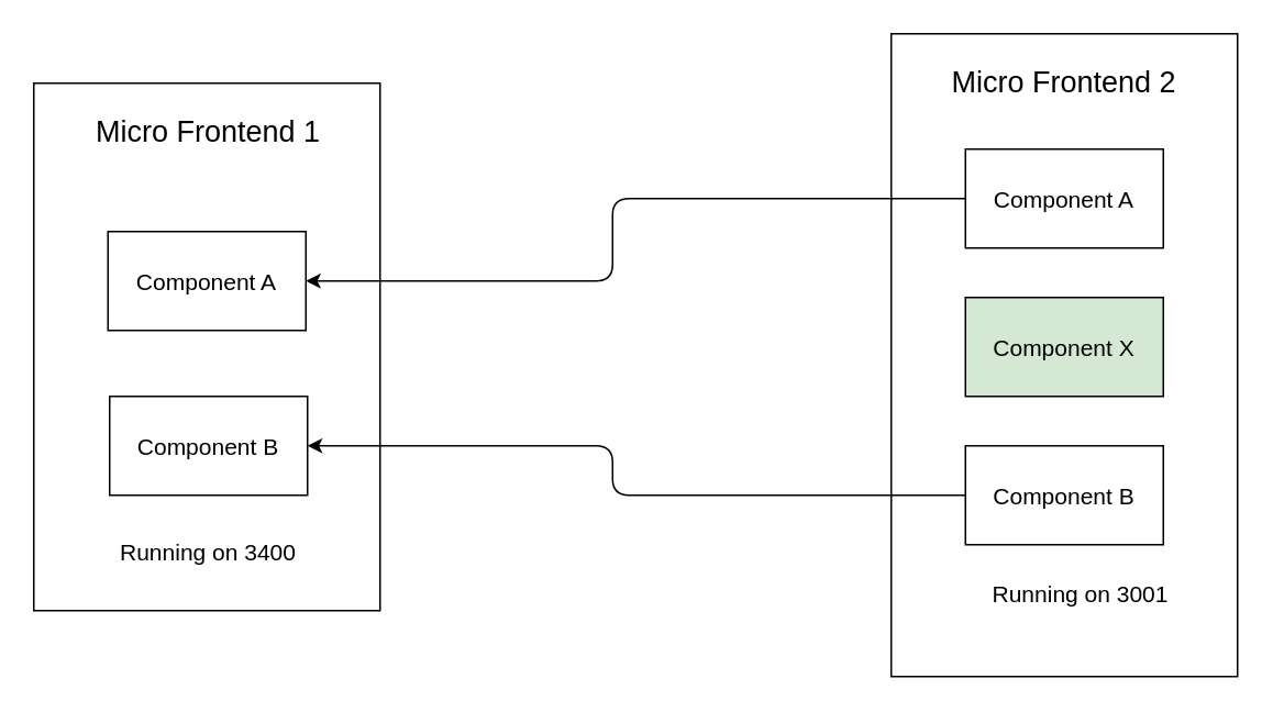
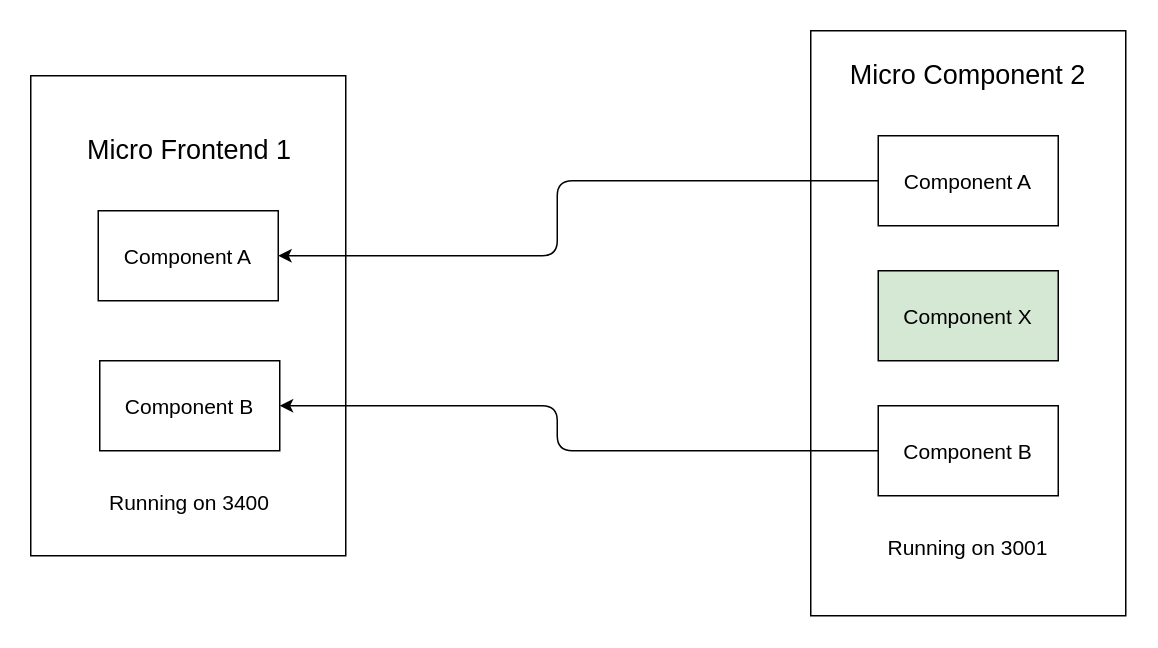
  <mxCell id="0" />
  <mxCell id="1" parent="0" />
  <mxCell id="2" value="" style="rounded=0;whiteSpace=wrap;html=1;" parent="1" vertex="1"><mxGeometry x="20" y="50" width="210" height="320" as="geometry" /></mxCell>
  <mxCell id="3" value="" style="rounded=0;whiteSpace=wrap;html=1;" parent="1" vertex="1"><mxGeometry x="540" y="20" width="210" height="390" as="geometry" /></mxCell>
- <mxCell id="4" value="&lt;font style=&quot;font-size: 18px&quot;&gt;Micro Frontend 2&lt;/font&gt;" style="text;html=1;strokeColor=none;fillColor=none;align=center;verticalAlign=middle;whiteSpace=wrap;rounded=0;" parent="1" vertex="1"><mxGeometry x="560" y="20" width="170" height="60" as="geometry" /></mxCell>
- <mxCell id="5" value="&lt;font style=&quot;font-size: 18px&quot;&gt;Micro Frontend 1&lt;/font&gt;" style="text;html=1;strokeColor=none;fillColor=none;align=center;verticalAlign=middle;whiteSpace=wrap;rounded=0;" parent="1" vertex="1"><mxGeometry x="41" y="50" width="170" height="60" as="geometry" /></mxCell>
+ <mxCell id="4" value="&lt;font style=&quot;font-size: 18px&quot;&gt;Micro Component 2&lt;/font&gt;" style="text;html=1;strokeColor=none;fillColor=none;align=center;verticalAlign=middle;whiteSpace=wrap;rounded=0;" parent="1" vertex="1"><mxGeometry x="560" y="20" width="170" height="60" as="geometry" /></mxCell>
+ <mxCell id="5" value="&lt;font style=&quot;font-size: 18px&quot;&gt;Micro Frontend 1&lt;/font&gt;" style="text;html=1;strokeColor=none;fillColor=none;align=center;verticalAlign=middle;whiteSpace=wrap;rounded=0;" parent="1" vertex="1"><mxGeometry x="41" y="70" width="170" height="60" as="geometry" /></mxCell>
  <mxCell id="6" value="&lt;font style=&quot;font-size: 14px&quot;&gt;Component A&lt;/font&gt;" style="rounded=0;whiteSpace=wrap;html=1;fontSize=16;" parent="1" vertex="1"><mxGeometry x="65" y="140" width="120" height="60" as="geometry" /></mxCell>
  <mxCell id="7" value="&lt;font style=&quot;font-size: 14px&quot;&gt;Component B&lt;/font&gt;" style="rounded=0;whiteSpace=wrap;html=1;fontSize=16;" parent="1" vertex="1"><mxGeometry x="66" y="240" width="120" height="60" as="geometry" /></mxCell>
  <mxCell id="8" value="&lt;font style=&quot;font-size: 14px&quot;&gt;Component A&lt;/font&gt;" style="rounded=0;whiteSpace=wrap;html=1;fontSize=16;" parent="1" vertex="1"><mxGeometry x="585" y="90" width="120" height="60" as="geometry" /></mxCell>
  <mxCell id="9" value="&lt;font style=&quot;font-size: 14px&quot;&gt;Component B&lt;/font&gt;" style="rounded=0;whiteSpace=wrap;html=1;fontSize=16;" parent="1" vertex="1"><mxGeometry x="585" y="270" width="120" height="60" as="geometry" /></mxCell>
  <mxCell id="10" value="&lt;font style=&quot;font-size: 14px&quot;&gt;Running on 3400&lt;/font&gt;" style="text;html=1;strokeColor=none;fillColor=none;align=center;verticalAlign=middle;whiteSpace=wrap;rounded=0;" parent="1" vertex="1"><mxGeometry x="51" y="320" width="150" height="30" as="geometry" /></mxCell>
- <mxCell id="11" value="&lt;font style=&quot;font-size: 14px&quot;&gt;Running on 3001&lt;/font&gt;" style="text;html=1;strokeColor=none;fillColor=none;align=center;verticalAlign=middle;whiteSpace=wrap;rounded=0;" parent="1" vertex="1"><mxGeometry x="580" y="345" width="150" height="30" as="geometry" /></mxCell>
+ <mxCell id="11" value="&lt;font style=&quot;font-size: 14px&quot;&gt;Running on 3001&lt;/font&gt;" style="text;html=1;strokeColor=none;fillColor=none;align=center;verticalAlign=middle;whiteSpace=wrap;rounded=0;" parent="1" vertex="1"><mxGeometry x="570" y="350" width="150" height="30" as="geometry" /></mxCell>
  <mxCell id="12" value="&lt;font style=&quot;font-size: 14px&quot;&gt;Component X&lt;/font&gt;" style="rounded=0;whiteSpace=wrap;html=1;fontSize=16;fillColor=#d5e8d4;" parent="1" vertex="1"><mxGeometry x="585" y="180" width="120" height="60" as="geometry" /></mxCell>
  <mxCell id="13" value="" style="edgeStyle=segmentEdgeStyle;endArrow=classic;html=1;entryX=1;entryY=0.5;entryDx=0;entryDy=0;" parent="1" source="8" target="6" edge="1"><mxGeometry width="50" height="50" relative="1" as="geometry"><mxPoint x="451" y="120" as="sourcePoint" /><mxPoint x="271" y="120" as="targetPoint" /><Array as="points"><mxPoint x="371" y="120" /><mxPoint x="371" y="170" /></Array></mxGeometry></mxCell>
  <mxCell id="14" value="" style="edgeStyle=segmentEdgeStyle;endArrow=classic;html=1;entryX=1;entryY=0.5;entryDx=0;entryDy=0;" parent="1" source="9" target="7" edge="1"><mxGeometry width="50" height="50" relative="1" as="geometry"><mxPoint x="361" y="220" as="sourcePoint" /><mxPoint x="271" y="260" as="targetPoint" /><Array as="points"><mxPoint x="371" y="300" /><mxPoint x="371" y="270" /></Array></mxGeometry></mxCell>
